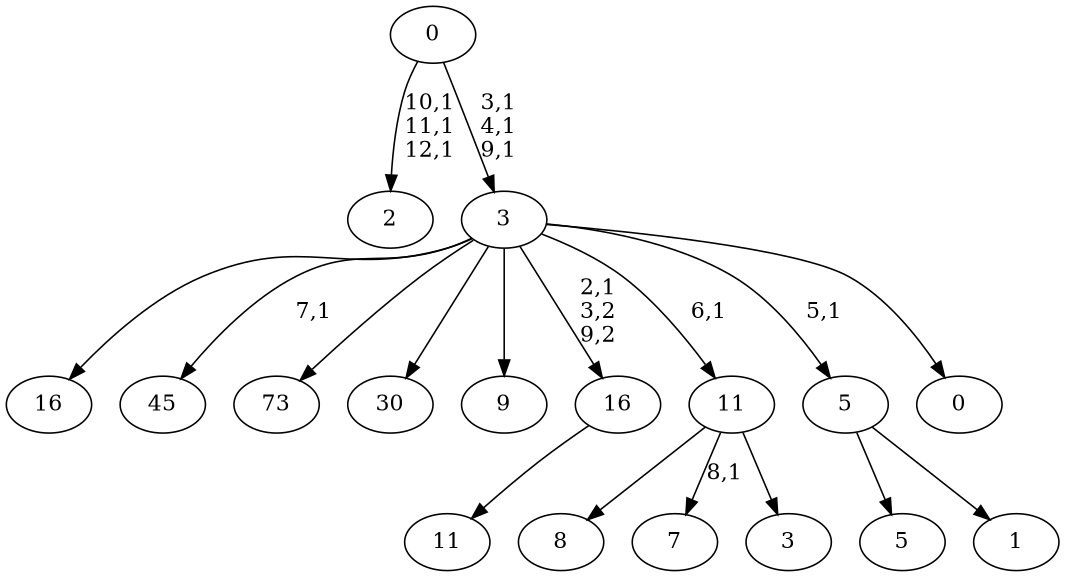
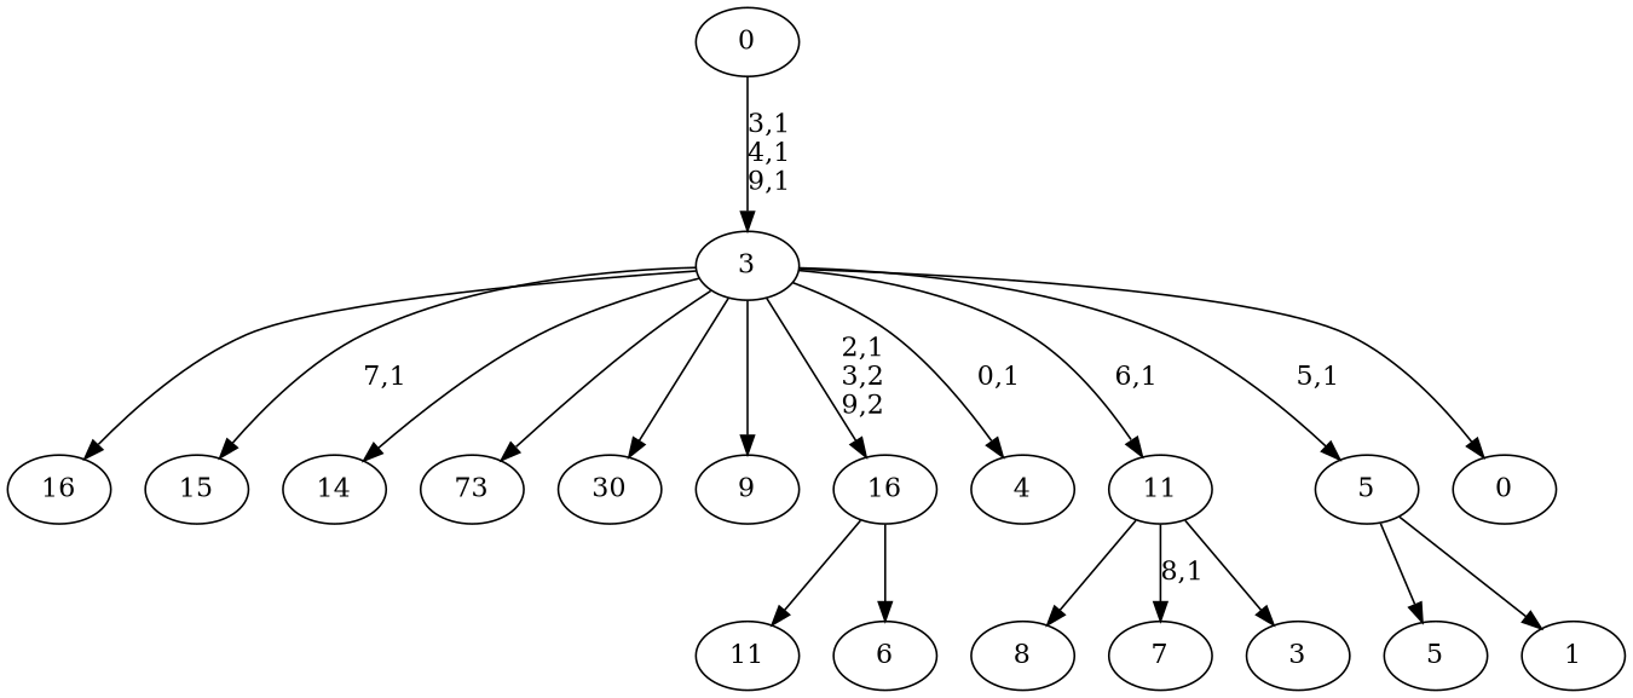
  digraph {
    n1 [label=16]
-   n2 [label=45]
+   n2 [label=15]
+   n3 [label=14]
    n4 [label=73]
    n5 [label=11]
    n6 [label=30]
    n7 [label=9]
    n8 [label=8]
    n9 [label=7]
+   n10 [label=6]
    16
    n12 [label=5]
+   n13 [label=4]
    n14 [label=3]
    11
-   n16 [label=2]
    n17 [label=1]
    5
    n19 [label=0]
    3
    0
    16 -> n5
+   16 -> n10
    11 -> n8
    11 -> n9 [label="8,1"]
    11 -> n14
    5 -> n12
    5 -> n17
    3 -> n1
    3 -> n2 [label="7,1"]
+   3 -> n3
    3 -> n4
    3 -> n6
    3 -> n7
    3 -> 16 [label="2,1\n3,2\n9,2"]
+   3 -> n13 [label="0,1"]
    3 -> 11 [label="6,1"]
    3 -> 5 [label="5,1"]
    3 -> n19
-   0 -> n16 [label="10,1\n11,1\n12,1"]
    0 -> 3 [label="3,1\n4,1\n9,1"]
  }
